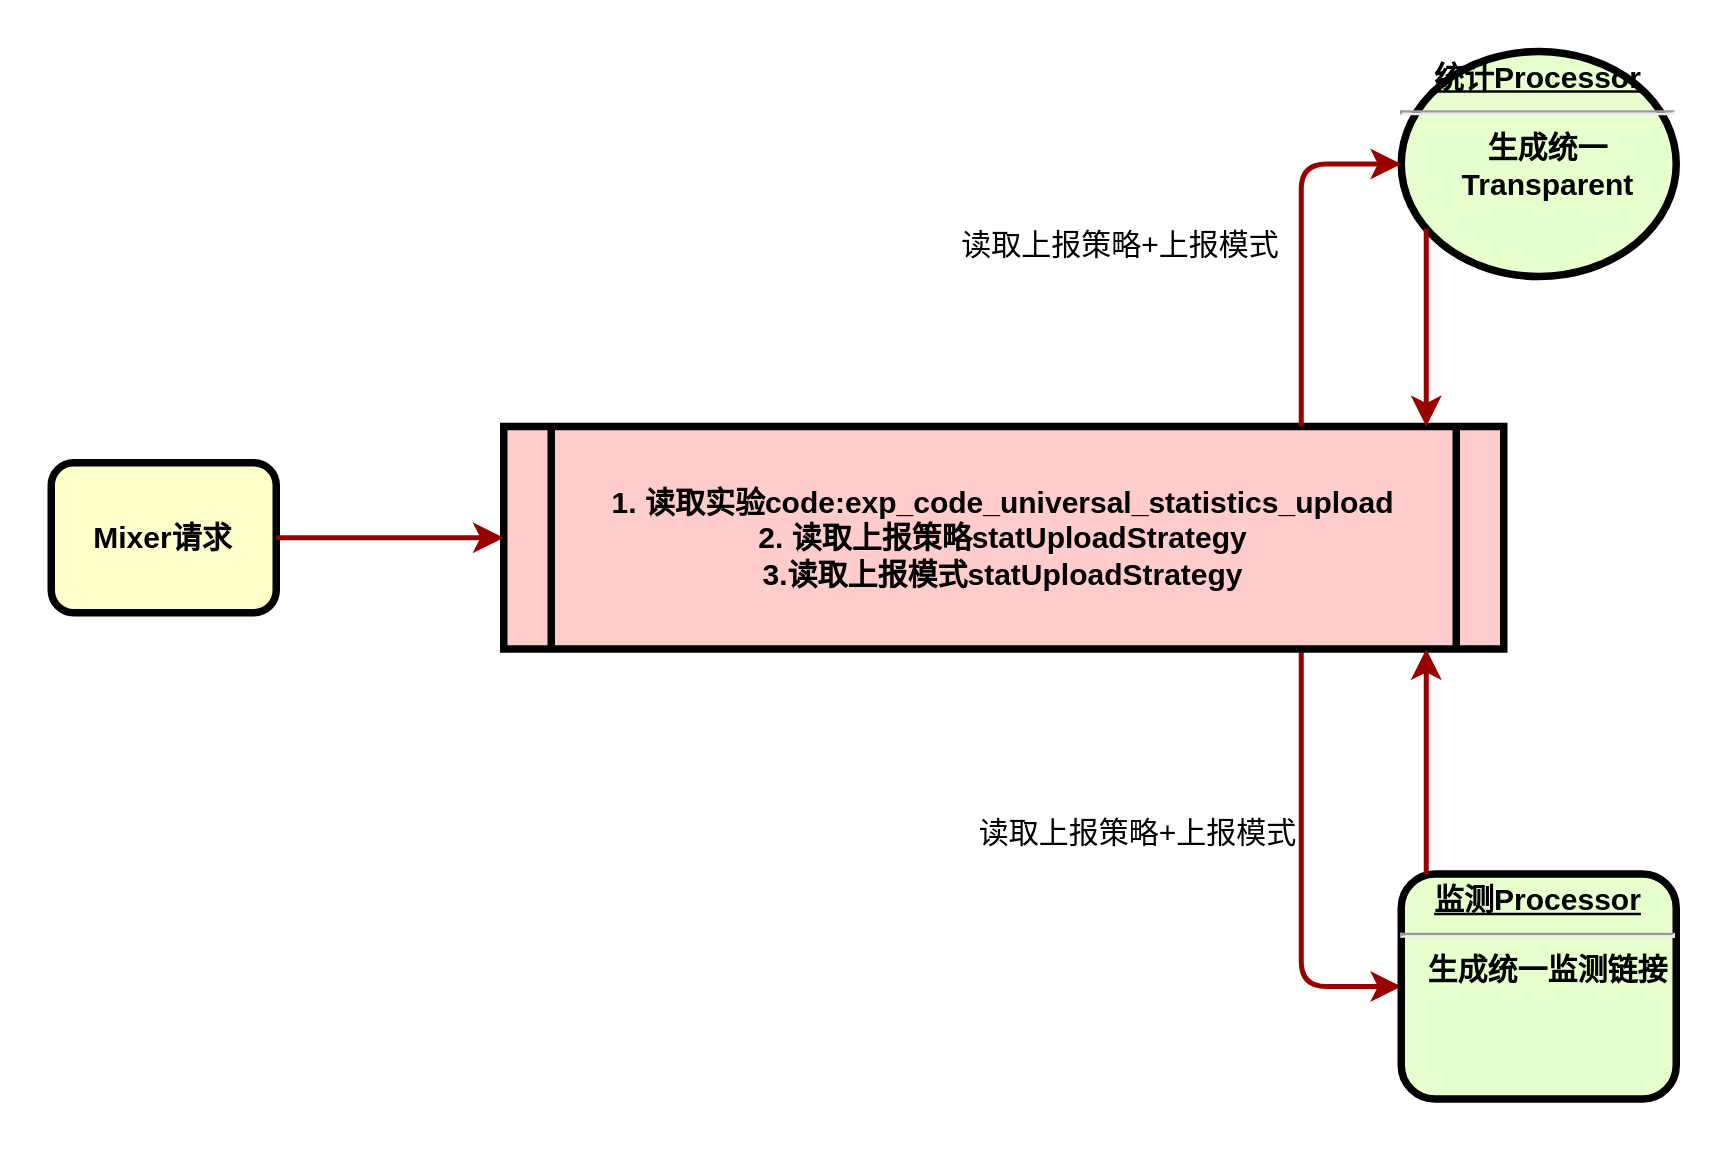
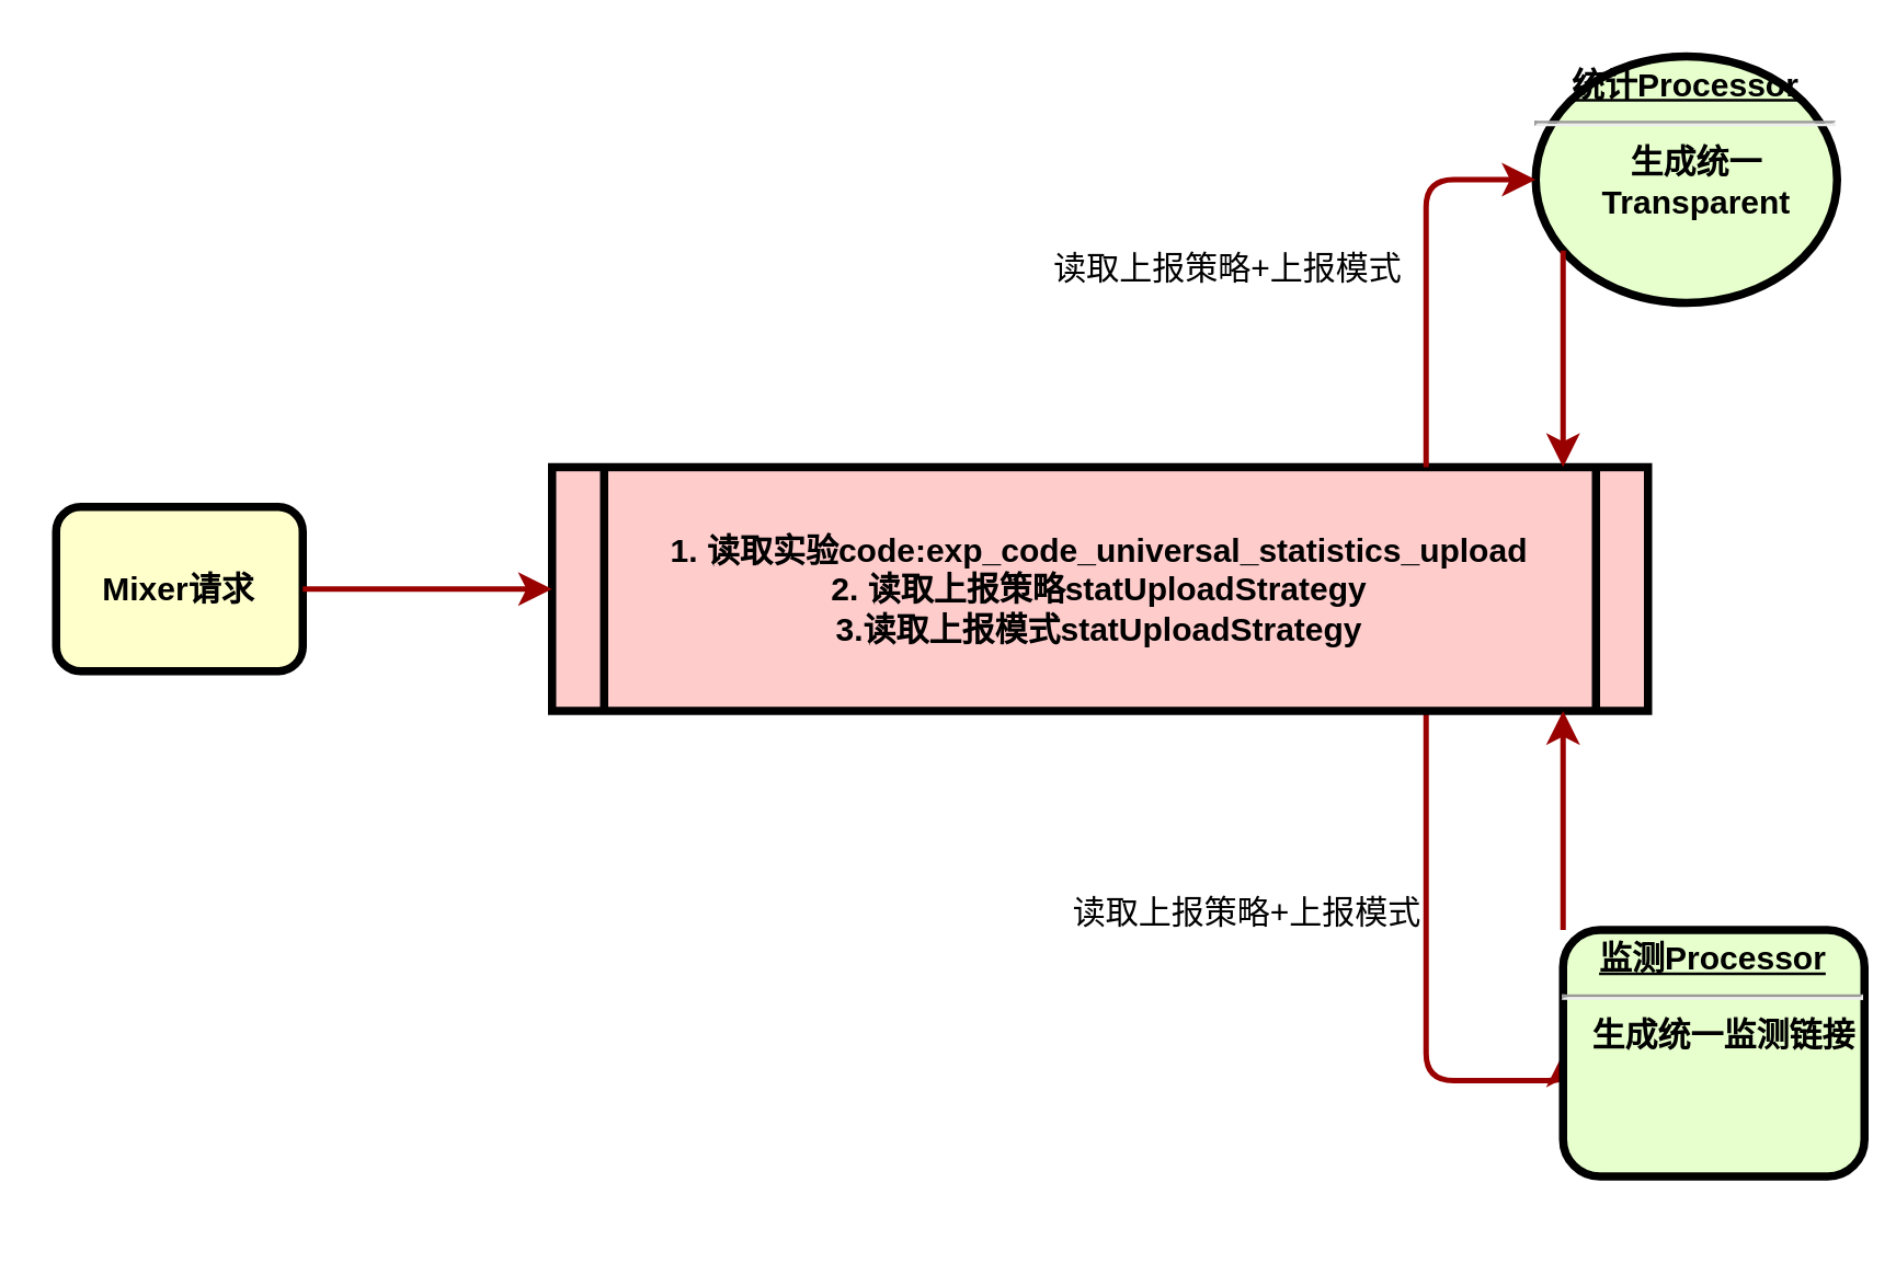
  <mxCell id="0" />
  <mxCell id="1" parent="0" />
  <mxCell id="2" value="Mixer请求" style="whiteSpace=wrap;align=center;verticalAlign=middle;fontStyle=1;strokeWidth=3;fillColor=#FFFFCC;rounded=1;" parent="1" vertex="1"><mxGeometry x="20" y="184.5" width="90" height="60" as="geometry" /></mxCell>
  <mxCell id="3" style="edgeStyle=orthogonalEdgeStyle;rounded=1;orthogonalLoop=1;jettySize=auto;html=1;entryX=0;entryY=0.5;entryDx=0;entryDy=0;strokeWidth=2;strokeColor=#990000;" parent="1" source="4" target="6" edge="1"><mxGeometry relative="1" as="geometry"><Array as="points"><mxPoint x="520" y="394" /></Array></mxGeometry></mxCell>
  <mxCell id="4" value="1. 读取实验code:exp_code_universal_statistics_upload&#10;2. 读取上报策略statUploadStrategy&#10;3.读取上报模式statUploadStrategy" style="shape=process;whiteSpace=wrap;align=center;verticalAlign=middle;size=0.048;fontStyle=1;strokeWidth=3;fillColor=#FFCCCC" parent="1" vertex="1"><mxGeometry x="201" y="170" width="400" height="89" as="geometry" /></mxCell>
  <mxCell id="5" value="&lt;p style=&quot;margin: 0px ; margin-top: 4px ; text-align: center ; text-decoration: underline&quot;&gt;&lt;strong&gt;统计Processor&lt;/strong&gt;&lt;/p&gt;&lt;hr&gt;&lt;p style=&quot;margin: 0px ; margin-left: 8px&quot;&gt;生成统一&lt;/p&gt;&lt;p style=&quot;margin: 0px ; margin-left: 8px&quot;&gt;Transparent&lt;/p&gt;" style="ellipse;verticalAlign=middle;align=center;overflow=fill;fontSize=12;fontFamily=Helvetica;html=1;fontStyle=1;strokeWidth=3;fillColor=#E6FFCC;" parent="1" vertex="1"><mxGeometry x="560" y="20" width="110" height="90" as="geometry" /></mxCell>
- <mxCell id="6" value="&lt;p style=&quot;margin: 0px ; margin-top: 4px ; text-align: center ; text-decoration: underline&quot;&gt;&lt;strong&gt;监测Processor&lt;/strong&gt;&lt;/p&gt;&lt;hr&gt;&lt;p style=&quot;margin: 0px ; margin-left: 8px&quot;&gt;生成统一监测链接&lt;/p&gt;" style="verticalAlign=middle;align=center;overflow=fill;fontSize=12;fontFamily=Helvetica;html=1;rounded=1;fontStyle=1;strokeWidth=3;fillColor=#E6FFCC" parent="1" vertex="1"><mxGeometry x="560" y="349" width="110" height="90" as="geometry" /></mxCell>
+ <mxCell id="6" value="&lt;p style=&quot;margin: 0px ; margin-top: 4px ; text-align: center ; text-decoration: underline&quot;&gt;&lt;strong&gt;监测Processor&lt;/strong&gt;&lt;/p&gt;&lt;hr&gt;&lt;p style=&quot;margin: 0px ; margin-left: 8px&quot;&gt;生成统一监测链接&lt;/p&gt;" style="verticalAlign=middle;align=center;overflow=fill;fontSize=12;fontFamily=Helvetica;html=1;rounded=1;fontStyle=1;strokeWidth=3;fillColor=#E6FFCC" parent="1" vertex="1"><mxGeometry x="570" y="339" width="110" height="90" as="geometry" /></mxCell>
  <mxCell id="7" value="" style="edgeStyle=none;noEdgeStyle=1;strokeColor=#990000;strokeWidth=2;exitX=1;exitY=0.5;exitDx=0;exitDy=0;entryX=0;entryY=0.5;entryDx=0;entryDy=0;" parent="1" source="2" target="4" edge="1"><mxGeometry width="100" height="100" relative="1" as="geometry"><mxPoint x="280" y="-31" as="sourcePoint" /><mxPoint x="200" y="195" as="targetPoint" /></mxGeometry></mxCell>
  <mxCell id="8" value="" style="edgeStyle=elbowEdgeStyle;elbow=horizontal;strokeColor=#990000;strokeWidth=2" parent="1" source="5" target="4" edge="1"><mxGeometry width="100" height="100" relative="1" as="geometry"><mxPoint x="570" y="159" as="sourcePoint" /><mxPoint x="510" y="29" as="targetPoint" /><Array as="points"><mxPoint x="570" y="139" /></Array></mxGeometry></mxCell>
  <mxCell id="9" value="" style="edgeStyle=segmentEdgeStyle;strokeColor=#990000;strokeWidth=2" parent="1" source="4" target="5" edge="1"><mxGeometry width="100" height="100" relative="1" as="geometry"><mxPoint x="340" y="139" as="sourcePoint" /><mxPoint x="440" y="39" as="targetPoint" /><Array as="points"><mxPoint x="520" y="65" /></Array></mxGeometry></mxCell>
  <mxCell id="10" value="" style="edgeStyle=elbowEdgeStyle;elbow=horizontal;strokeColor=#990000;strokeWidth=2" parent="1" source="6" target="4" edge="1"><mxGeometry width="100" height="100" relative="1" as="geometry"><mxPoint x="420" y="359" as="sourcePoint" /><mxPoint x="520" y="259" as="targetPoint" /><Array as="points"><mxPoint x="570" y="299" /><mxPoint x="570" y="369" /><mxPoint x="570" y="249" /></Array></mxGeometry></mxCell>
  <mxCell id="11" value="读取上报策略+上报模式" style="text;spacingTop=-5;align=center" parent="1" vertex="1"><mxGeometry x="413" y="89" width="70" height="40" as="geometry" /></mxCell>
  <mxCell id="12" value="读取上报策略+上报模式" style="text;spacingTop=-5;align=center" parent="1" vertex="1"><mxGeometry x="420" y="324" width="70" height="40" as="geometry" /></mxCell>
